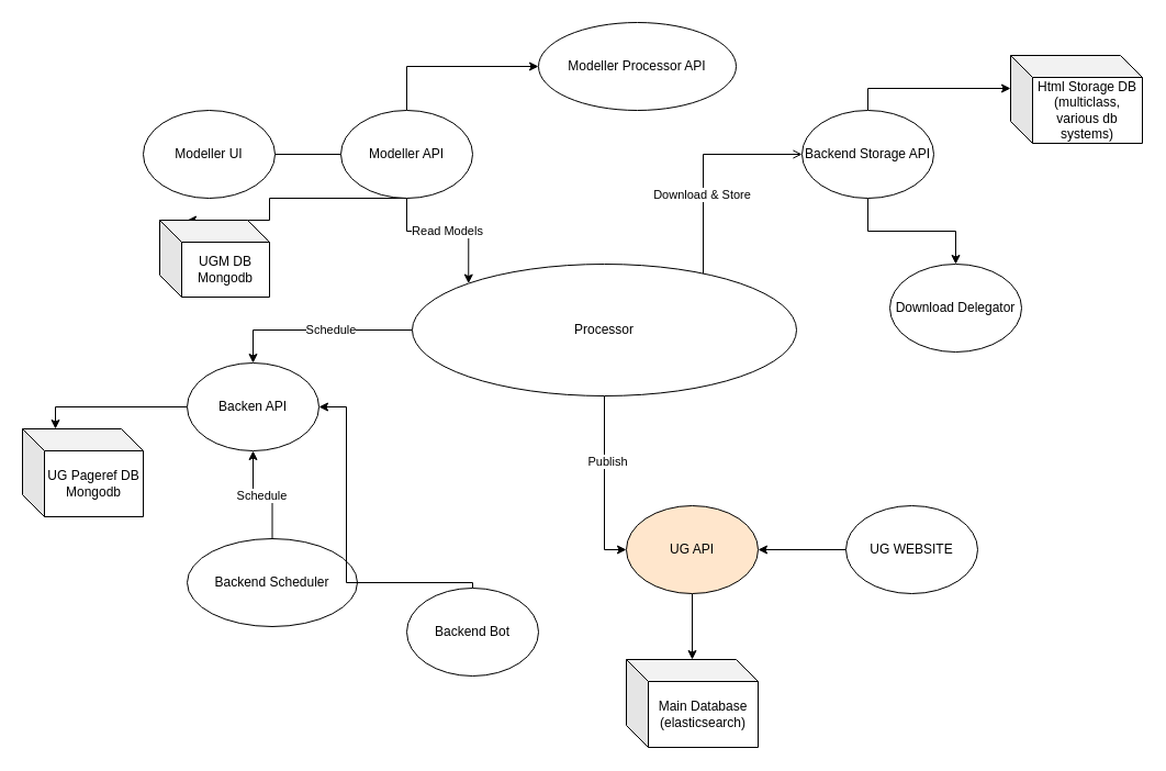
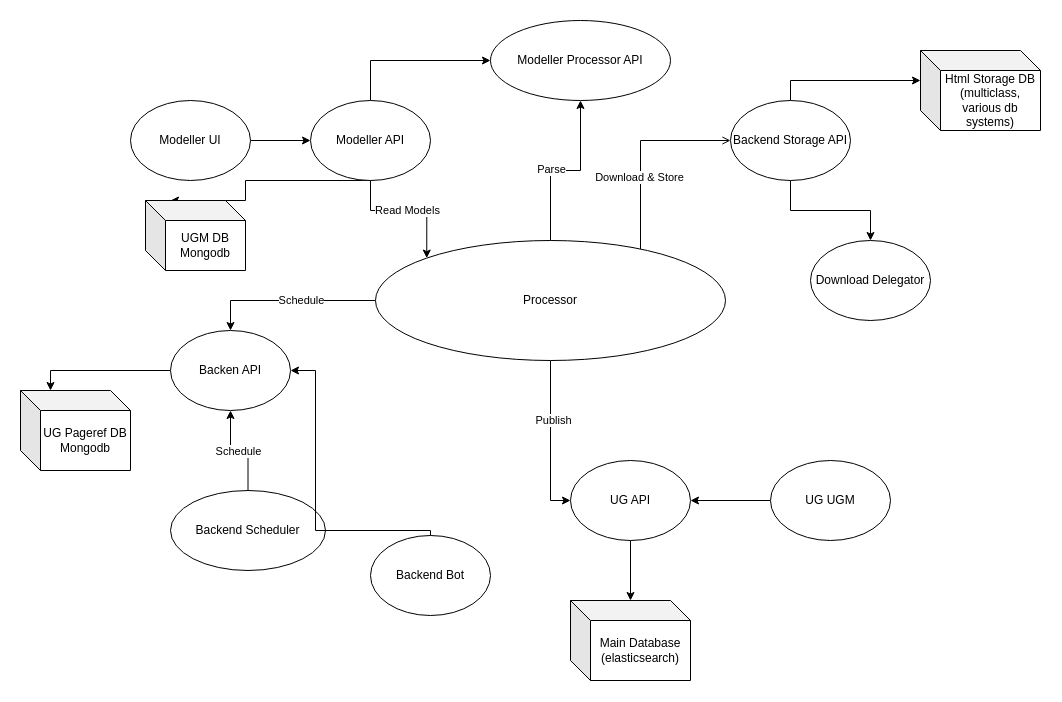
  <mxCell id="0" />
  <mxCell id="1" parent="0" />
- <mxCell id="2" value="" style="edgeStyle=orthogonalEdgeStyle;rounded=0;orthogonalLoop=1;jettySize=auto;html=1;endArrow=none;" edge="1" parent="1" source="3" target="7"><mxGeometry relative="1" as="geometry" /></mxCell>
+ <mxCell id="2" value="" style="edgeStyle=orthogonalEdgeStyle;rounded=0;orthogonalLoop=1;jettySize=auto;html=1;" edge="1" parent="1" source="3" target="7"><mxGeometry relative="1" as="geometry" /></mxCell>
  <mxCell id="3" value="Modeller UI" style="ellipse;whiteSpace=wrap;html=1;" vertex="1" parent="1"><mxGeometry x="130" y="100" width="120" height="80" as="geometry" /></mxCell>
  <mxCell id="4" style="edgeStyle=orthogonalEdgeStyle;rounded=0;orthogonalLoop=1;jettySize=auto;html=1;entryX=0;entryY=0.5;entryDx=0;entryDy=0;" edge="1" parent="1" source="7" target="8"><mxGeometry relative="1" as="geometry"><Array as="points"><mxPoint x="370" y="60" /></Array></mxGeometry></mxCell>
  <mxCell id="5" value="Read Models" style="edgeStyle=orthogonalEdgeStyle;rounded=0;orthogonalLoop=1;jettySize=auto;html=1;entryX=0;entryY=0;entryDx=0;entryDy=0;" edge="1" parent="1" source="7" target="17"><mxGeometry relative="1" as="geometry" /></mxCell>
  <mxCell id="6" style="edgeStyle=orthogonalEdgeStyle;rounded=0;orthogonalLoop=1;jettySize=auto;html=1;entryX=0;entryY=0;entryDx=25;entryDy=0;entryPerimeter=0;" edge="1" parent="1" source="7" target="33"><mxGeometry relative="1" as="geometry"><Array as="points"><mxPoint x="245" y="180" /></Array></mxGeometry></mxCell>
  <mxCell id="7" value="Modeller API" style="ellipse;whiteSpace=wrap;html=1;" vertex="1" parent="1"><mxGeometry x="310" y="100" width="120" height="80" as="geometry" /></mxCell>
  <mxCell id="8" value="Modeller Processor API" style="ellipse;whiteSpace=wrap;html=1;" vertex="1" parent="1"><mxGeometry x="490" y="20" width="180" height="80" as="geometry" /></mxCell>
+ <mxCell id="9" style="edgeStyle=orthogonalEdgeStyle;rounded=0;orthogonalLoop=1;jettySize=auto;html=1;entryX=0.5;entryY=1;entryDx=0;entryDy=0;" edge="1" parent="1" source="17" target="8"><mxGeometry relative="1" as="geometry" /></mxCell>
+ <mxCell id="10" value="Parse" style="edgeLabel;html=1;align=center;verticalAlign=middle;resizable=0;points=[];" vertex="1" connectable="0" parent="9"><mxGeometry x="-0.171" y="2" relative="1" as="geometry"><mxPoint as="offset" /></mxGeometry></mxCell>
  <mxCell id="11" style="edgeStyle=orthogonalEdgeStyle;rounded=0;orthogonalLoop=1;jettySize=auto;html=1;entryX=0;entryY=0.5;entryDx=0;entryDy=0;endArrow=open;" edge="1" parent="1" source="17" target="20"><mxGeometry relative="1" as="geometry"><Array as="points"><mxPoint x="640" y="140" /></Array></mxGeometry></mxCell>
  <mxCell id="12" value="Download &amp;amp; Store" style="edgeLabel;html=1;align=center;verticalAlign=middle;resizable=0;points=[];" vertex="1" connectable="0" parent="11"><mxGeometry x="-0.279" y="2" relative="1" as="geometry"><mxPoint as="offset" /></mxGeometry></mxCell>
  <mxCell id="13" style="edgeStyle=orthogonalEdgeStyle;rounded=0;orthogonalLoop=1;jettySize=auto;html=1;entryX=0.5;entryY=0;entryDx=0;entryDy=0;" edge="1" parent="1" source="17" target="23"><mxGeometry relative="1" as="geometry" /></mxCell>
  <mxCell id="14" value="Schedule" style="edgeLabel;html=1;align=center;verticalAlign=middle;resizable=0;points=[];" vertex="1" connectable="0" parent="13"><mxGeometry x="-0.143" y="-1" relative="1" as="geometry"><mxPoint as="offset" /></mxGeometry></mxCell>
  <mxCell id="15" style="edgeStyle=orthogonalEdgeStyle;rounded=0;orthogonalLoop=1;jettySize=auto;html=1;entryX=0;entryY=0.5;entryDx=0;entryDy=0;" edge="1" parent="1" source="17" target="28"><mxGeometry relative="1" as="geometry" /></mxCell>
  <mxCell id="16" value="Publish" style="edgeLabel;html=1;align=center;verticalAlign=middle;resizable=0;points=[];" vertex="1" connectable="0" parent="15"><mxGeometry x="-0.263" y="2" relative="1" as="geometry"><mxPoint as="offset" /></mxGeometry></mxCell>
  <mxCell id="17" value="Processor" style="ellipse;whiteSpace=wrap;html=1;" vertex="1" parent="1"><mxGeometry x="375" y="240" width="350" height="120" as="geometry" /></mxCell>
  <mxCell id="18" style="edgeStyle=orthogonalEdgeStyle;rounded=0;orthogonalLoop=1;jettySize=auto;html=1;" edge="1" parent="1" source="20" target="21"><mxGeometry relative="1" as="geometry" /></mxCell>
  <mxCell id="19" style="edgeStyle=orthogonalEdgeStyle;rounded=0;orthogonalLoop=1;jettySize=auto;html=1;entryX=0;entryY=0;entryDx=0;entryDy=30;entryPerimeter=0;" edge="1" parent="1" source="20" target="35"><mxGeometry relative="1" as="geometry"><Array as="points"><mxPoint x="790" y="80" /></Array></mxGeometry></mxCell>
  <mxCell id="20" value="Backend Storage API" style="ellipse;whiteSpace=wrap;html=1;" vertex="1" parent="1"><mxGeometry x="730" y="100" width="120" height="80" as="geometry" /></mxCell>
  <mxCell id="21" value="Download Delegator" style="ellipse;whiteSpace=wrap;html=1;" vertex="1" parent="1"><mxGeometry x="810" y="240" width="120" height="80" as="geometry" /></mxCell>
  <mxCell id="22" style="edgeStyle=orthogonalEdgeStyle;rounded=0;orthogonalLoop=1;jettySize=auto;html=1;entryX=0;entryY=0;entryDx=30;entryDy=0;entryPerimeter=0;" edge="1" parent="1" source="23" target="34"><mxGeometry relative="1" as="geometry" /></mxCell>
  <mxCell id="23" value="Backen API" style="ellipse;whiteSpace=wrap;html=1;" vertex="1" parent="1"><mxGeometry x="170" y="330" width="120" height="80" as="geometry" /></mxCell>
  <mxCell id="24" style="edgeStyle=orthogonalEdgeStyle;rounded=0;orthogonalLoop=1;jettySize=auto;html=1;" edge="1" parent="1" source="26" target="23"><mxGeometry relative="1" as="geometry" /></mxCell>
  <mxCell id="25" value="Schedule" style="edgeLabel;html=1;align=center;verticalAlign=middle;resizable=0;points=[];" vertex="1" connectable="0" parent="24"><mxGeometry x="0.025" relative="1" as="geometry"><mxPoint as="offset" /></mxGeometry></mxCell>
  <mxCell id="26" value="Backend Scheduler" style="ellipse;whiteSpace=wrap;html=1;" vertex="1" parent="1"><mxGeometry x="170" y="490" width="155" height="80" as="geometry" /></mxCell>
  <mxCell id="27" style="edgeStyle=orthogonalEdgeStyle;rounded=0;orthogonalLoop=1;jettySize=auto;html=1;" edge="1" parent="1" source="28" target="36"><mxGeometry relative="1" as="geometry" /></mxCell>
- <mxCell id="28" value="UG API" style="ellipse;whiteSpace=wrap;html=1;fillColor=#ffe6cc;" vertex="1" parent="1"><mxGeometry x="570" y="460" width="120" height="80" as="geometry" /></mxCell>
+ <mxCell id="28" value="UG API" style="ellipse;whiteSpace=wrap;html=1;" vertex="1" parent="1"><mxGeometry x="570" y="460" width="120" height="80" as="geometry" /></mxCell>
  <mxCell id="29" style="edgeStyle=orthogonalEdgeStyle;rounded=0;orthogonalLoop=1;jettySize=auto;html=1;entryX=1;entryY=0.5;entryDx=0;entryDy=0;" edge="1" parent="1" source="30" target="28"><mxGeometry relative="1" as="geometry" /></mxCell>
- <mxCell id="30" value="UG WEBSITE" style="ellipse;whiteSpace=wrap;html=1;" vertex="1" parent="1"><mxGeometry x="770" y="460" width="120" height="80" as="geometry" /></mxCell>
+ <mxCell id="30" value="UG UGM" style="ellipse;whiteSpace=wrap;html=1;" vertex="1" parent="1"><mxGeometry x="770" y="460" width="120" height="80" as="geometry" /></mxCell>
  <mxCell id="31" style="edgeStyle=orthogonalEdgeStyle;rounded=0;orthogonalLoop=1;jettySize=auto;html=1;entryX=1;entryY=0.5;entryDx=0;entryDy=0;" edge="1" parent="1" source="32" target="23"><mxGeometry relative="1" as="geometry"><Array as="points"><mxPoint x="315" y="530" /><mxPoint x="315" y="370" /></Array></mxGeometry></mxCell>
  <mxCell id="32" value="Backend Bot" style="ellipse;whiteSpace=wrap;html=1;" vertex="1" parent="1"><mxGeometry x="370" y="535" width="120" height="80" as="geometry" /></mxCell>
  <mxCell id="33" value="UGM DB&lt;br&gt;Mongodb" style="shape=cube;whiteSpace=wrap;html=1;boundedLbl=1;backgroundOutline=1;darkOpacity=0.05;darkOpacity2=0.1;" vertex="1" parent="1"><mxGeometry x="145" y="200" width="100" height="70" as="geometry" /></mxCell>
  <mxCell id="34" value="UG Pageref DB&lt;br&gt;Mongodb" style="shape=cube;whiteSpace=wrap;html=1;boundedLbl=1;backgroundOutline=1;darkOpacity=0.05;darkOpacity2=0.1;" vertex="1" parent="1"><mxGeometry x="20" y="390" width="110" height="80" as="geometry" /></mxCell>
  <mxCell id="35" value="Html Storage DB (multiclass, various db systems)" style="shape=cube;whiteSpace=wrap;html=1;boundedLbl=1;backgroundOutline=1;darkOpacity=0.05;darkOpacity2=0.1;" vertex="1" parent="1"><mxGeometry x="920" y="50" width="120" height="80" as="geometry" /></mxCell>
  <mxCell id="36" value="Main Database (elasticsearch)" style="shape=cube;whiteSpace=wrap;html=1;boundedLbl=1;backgroundOutline=1;darkOpacity=0.05;darkOpacity2=0.1;" vertex="1" parent="1"><mxGeometry x="570" y="600" width="120" height="80" as="geometry" /></mxCell>
